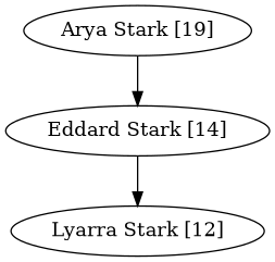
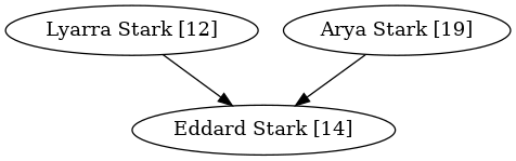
  digraph {
    "Eddard Stark [14]"
    "Lyarra Stark [12]"
    "Arya Stark [19]"
-   "Eddard Stark [14]" -> "Lyarra Stark [12]"
+   "Lyarra Stark [12]" -> "Eddard Stark [14]"
    "Arya Stark [19]" -> "Eddard Stark [14]"
  }
